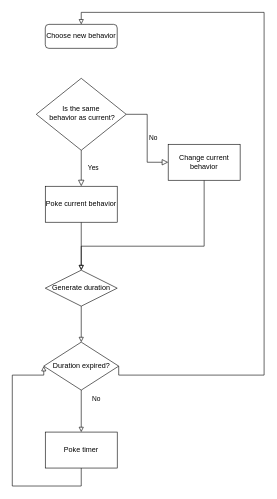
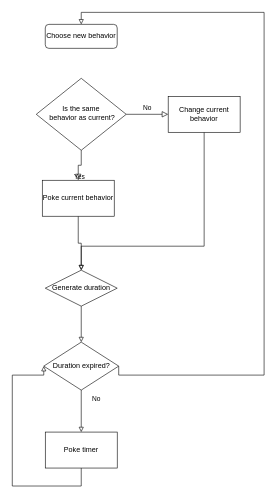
  <mxCell id="0" />
  <mxCell id="1" parent="0" />
  <mxCell id="2" value="Choose new behavior" style="rounded=1;whiteSpace=wrap;html=1;fontSize=12;glass=0;strokeWidth=1;shadow=0;" parent="1" vertex="1"><mxGeometry x="75" y="40" width="120" height="40" as="geometry" /></mxCell>
  <mxCell id="3" value="No" style="edgeStyle=orthogonalEdgeStyle;rounded=0;html=1;jettySize=auto;orthogonalLoop=1;fontSize=11;endArrow=block;endFill=0;endSize=8;strokeWidth=1;shadow=0;labelBackgroundColor=none;" parent="1" source="4" target="12" edge="1"><mxGeometry y="10" relative="1" as="geometry"><mxPoint as="offset" /><mxPoint x="290" y="195" as="targetPoint" /></mxGeometry></mxCell>
  <mxCell id="4" value="Is the same&lt;br&gt;&amp;nbsp;behavior as current?" style="rhombus;whiteSpace=wrap;html=1;shadow=0;fontFamily=Helvetica;fontSize=12;align=center;strokeWidth=1;spacing=6;spacingTop=-4;" parent="1" vertex="1"><mxGeometry x="60" y="130" width="150" height="120" as="geometry" /></mxCell>
  <mxCell id="5" value="No" style="edgeStyle=orthogonalEdgeStyle;rounded=0;orthogonalLoop=1;jettySize=auto;html=1;entryX=0.5;entryY=0;entryDx=0;entryDy=0;endArrow=block;endFill=0;" edge="1" parent="1" source="7" target="16"><mxGeometry x="-0.6" y="25" relative="1" as="geometry"><mxPoint as="offset" /></mxGeometry></mxCell>
  <mxCell id="6" style="edgeStyle=orthogonalEdgeStyle;rounded=0;comic=0;orthogonalLoop=1;jettySize=auto;html=1;exitX=1;exitY=0.5;exitDx=0;exitDy=0;entryX=0.5;entryY=0;entryDx=0;entryDy=0;endArrow=block;endFill=0;" edge="1" parent="1" source="7" target="2"><mxGeometry relative="1" as="geometry"><Array as="points"><mxPoint x="440" y="625" /><mxPoint x="440" y="20" /><mxPoint x="135" y="20" /></Array></mxGeometry></mxCell>
  <mxCell id="7" value="Duration expired?" style="rhombus;whiteSpace=wrap;html=1;" vertex="1" parent="1"><mxGeometry x="72.5" y="570" width="125" height="80" as="geometry" /></mxCell>
  <mxCell id="8" style="edgeStyle=orthogonalEdgeStyle;rounded=0;orthogonalLoop=1;jettySize=auto;html=1;entryX=0.5;entryY=0;entryDx=0;entryDy=0;endArrow=block;endFill=0;" edge="1" parent="1" source="9" target="14"><mxGeometry relative="1" as="geometry" /></mxCell>
- <mxCell id="9" value="Poke current behavior" style="rounded=0;whiteSpace=wrap;html=1;" vertex="1" parent="1"><mxGeometry x="75" y="310" width="120" height="60" as="geometry" /></mxCell>
+ <mxCell id="9" value="Poke current behavior" style="rounded=0;whiteSpace=wrap;html=1;" vertex="1" parent="1"><mxGeometry x="70" y="300" width="120" height="60" as="geometry" /></mxCell>
  <mxCell id="10" value="Yes" style="rounded=0;html=1;jettySize=auto;orthogonalLoop=1;fontSize=11;endArrow=block;endFill=0;endSize=8;strokeWidth=1;shadow=0;labelBackgroundColor=none;edgeStyle=orthogonalEdgeStyle;noJump=0;comic=0;" edge="1" parent="1" source="4" target="9"><mxGeometry y="20" relative="1" as="geometry"><mxPoint as="offset" /><mxPoint x="135" y="250" as="sourcePoint" /><mxPoint x="130" y="300" as="targetPoint" /></mxGeometry></mxCell>
  <mxCell id="11" style="edgeStyle=orthogonalEdgeStyle;rounded=0;comic=0;orthogonalLoop=1;jettySize=auto;html=1;entryX=0.5;entryY=0;entryDx=0;entryDy=0;endArrow=block;endFill=0;" edge="1" parent="1" source="12" target="14"><mxGeometry relative="1" as="geometry"><Array as="points"><mxPoint x="340" y="410" /><mxPoint x="135" y="410" /></Array></mxGeometry></mxCell>
- <mxCell id="12" value="Change current behavior" style="rounded=0;whiteSpace=wrap;html=1;" vertex="1" parent="1"><mxGeometry x="280" y="240" width="120" height="60" as="geometry" /></mxCell>
+ <mxCell id="12" value="Change current behavior" style="rounded=0;whiteSpace=wrap;html=1;" vertex="1" parent="1"><mxGeometry x="280" y="160" width="120" height="60" as="geometry" /></mxCell>
  <mxCell id="13" style="edgeStyle=orthogonalEdgeStyle;rounded=0;orthogonalLoop=1;jettySize=auto;html=1;entryX=0.5;entryY=0;entryDx=0;entryDy=0;endArrow=block;endFill=0;" edge="1" parent="1" source="14" target="7"><mxGeometry relative="1" as="geometry" /></mxCell>
  <mxCell id="14" value="Generate duration" style="rhombus;whiteSpace=wrap;html=1;" vertex="1" parent="1"><mxGeometry x="75" y="450" width="120" height="60" as="geometry" /></mxCell>
  <mxCell id="15" style="edgeStyle=orthogonalEdgeStyle;rounded=0;orthogonalLoop=1;jettySize=auto;html=1;entryX=0;entryY=0.5;entryDx=0;entryDy=0;endArrow=block;endFill=0;" edge="1" parent="1" source="16" target="7"><mxGeometry relative="1" as="geometry"><Array as="points"><mxPoint x="135" y="810" /><mxPoint x="20" y="810" /><mxPoint x="20" y="625" /></Array></mxGeometry></mxCell>
  <mxCell id="16" value="Poke timer" style="rounded=0;whiteSpace=wrap;html=1;" vertex="1" parent="1"><mxGeometry x="75" y="720" width="120" height="60" as="geometry" /></mxCell>
